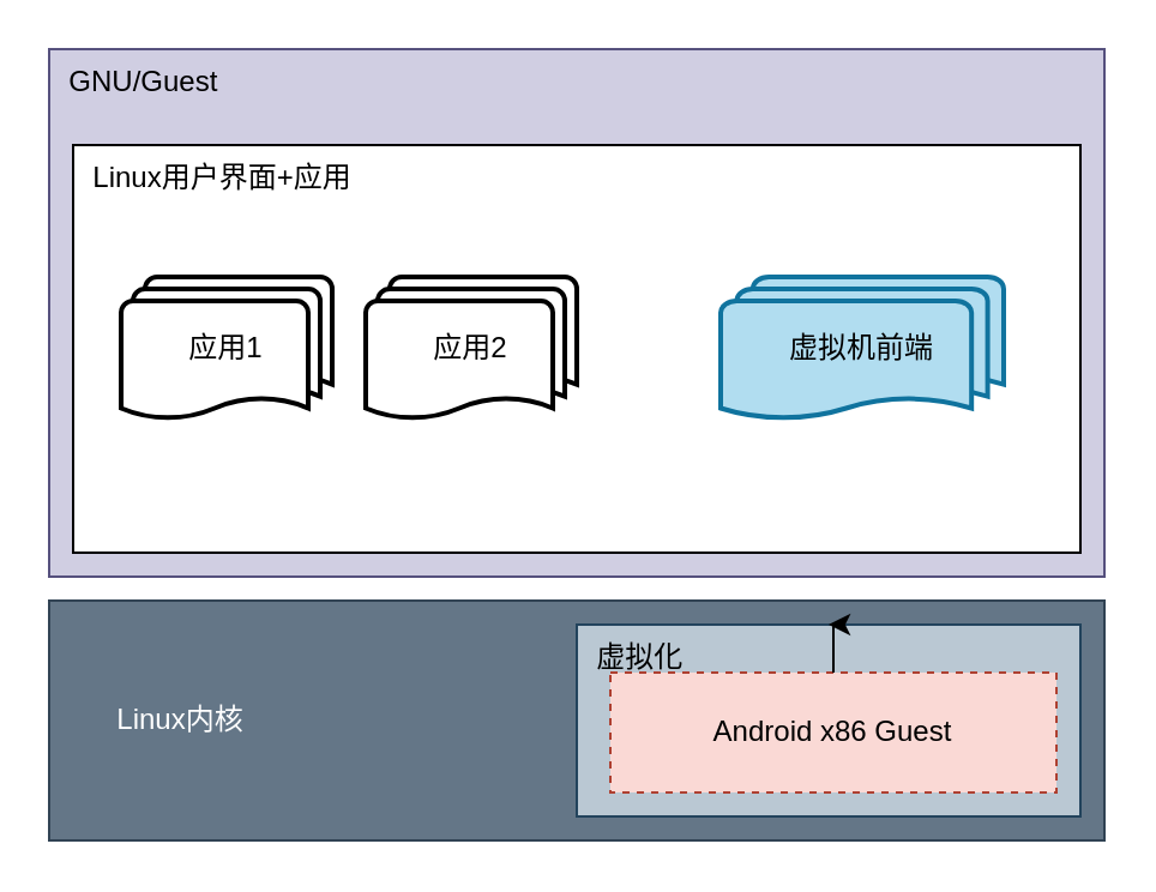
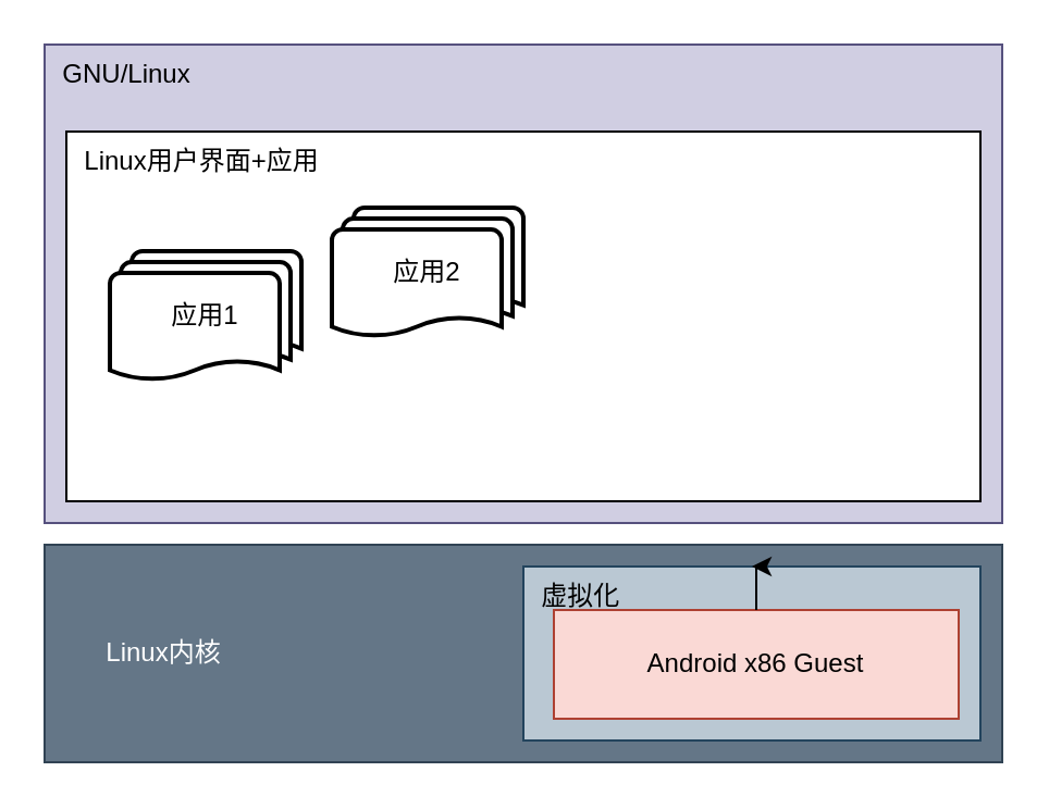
  <mxCell id="0" />
  <mxCell id="1" parent="0" />
  <mxCell id="2" value="&lt;span style=&quot;white-space: pre;&quot;&gt;&#09;&lt;/span&gt;Linux内核" style="rounded=0;whiteSpace=wrap;html=1;fillColor=#647687;fontColor=#ffffff;strokeColor=#314354;align=left;horizontal=1;verticalAlign=middle;" parent="1" vertex="1"><mxGeometry x="20" y="250" width="440" height="100" as="geometry" /></mxCell>
  <mxCell id="3" value="&amp;nbsp; 虚拟化" style="rounded=0;whiteSpace=wrap;html=1;fillColor=#bac8d3;strokeColor=#23445d;align=left;verticalAlign=top;" parent="1" vertex="1"><mxGeometry x="240" y="260" width="210" height="80" as="geometry" /></mxCell>
- <mxCell id="4" value="Android x86 Guest" style="rounded=0;whiteSpace=wrap;html=1;fillColor=#fad9d5;strokeColor=#ae4132;dashed=1;" parent="1" vertex="1"><mxGeometry x="254" y="280" width="186" height="50" as="geometry" /></mxCell>
- <mxCell id="5" value="&amp;nbsp; GNU/Guest" style="rounded=0;whiteSpace=wrap;html=1;fillColor=#d0cee2;strokeColor=#56517e;align=left;verticalAlign=top;" parent="1" vertex="1"><mxGeometry x="20" y="20" width="440" height="220" as="geometry" /></mxCell>
+ <mxCell id="4" value="Android x86 Guest" style="rounded=0;whiteSpace=wrap;html=1;fillColor=#fad9d5;strokeColor=#ae4132;" parent="1" vertex="1"><mxGeometry x="254" y="280" width="186" height="50" as="geometry" /></mxCell>
+ <mxCell id="5" value="&amp;nbsp; GNU/Linux" style="rounded=0;whiteSpace=wrap;html=1;fillColor=#d0cee2;strokeColor=#56517e;align=left;verticalAlign=top;" parent="1" vertex="1"><mxGeometry x="20" y="20" width="440" height="220" as="geometry" /></mxCell>
  <mxCell id="6" value="&amp;nbsp; Linux用户界面+应用" style="rounded=0;whiteSpace=wrap;html=1;align=left;verticalAlign=top;" parent="1" vertex="1"><mxGeometry x="30" y="60" width="420" height="170" as="geometry" /></mxCell>
  <mxCell id="7" value="应用1" style="strokeWidth=2;html=1;shape=mxgraph.flowchart.multi-document;whiteSpace=wrap;" parent="1" vertex="1"><mxGeometry x="50" y="115" width="88" height="60" as="geometry" /></mxCell>
- <mxCell id="8" value="应用2" style="strokeWidth=2;html=1;shape=mxgraph.flowchart.multi-document;whiteSpace=wrap;" parent="1" vertex="1"><mxGeometry x="152" y="115" width="88" height="60" as="geometry" /></mxCell>
- <mxCell id="9" value="虚拟机前端" style="strokeWidth=2;html=1;shape=mxgraph.flowchart.multi-document;whiteSpace=wrap;fillColor=#b1ddf0;strokeColor=#10739e;" parent="1" vertex="1"><mxGeometry x="300" y="115" width="118" height="60" as="geometry" /></mxCell>
+ <mxCell id="8" value="应用2" style="strokeWidth=2;html=1;shape=mxgraph.flowchart.multi-document;whiteSpace=wrap;" parent="1" vertex="1"><mxGeometry x="152" y="95" width="88" height="60" as="geometry" /></mxCell>
  <mxCell id="10" style="edgeStyle=orthogonalEdgeStyle;rounded=0;orthogonalLoop=1;jettySize=auto;html=1;endArrow=classic;endFill=1;" parent="1" source="4" target="3" edge="1"><mxGeometry relative="1" as="geometry" /></mxCell>
